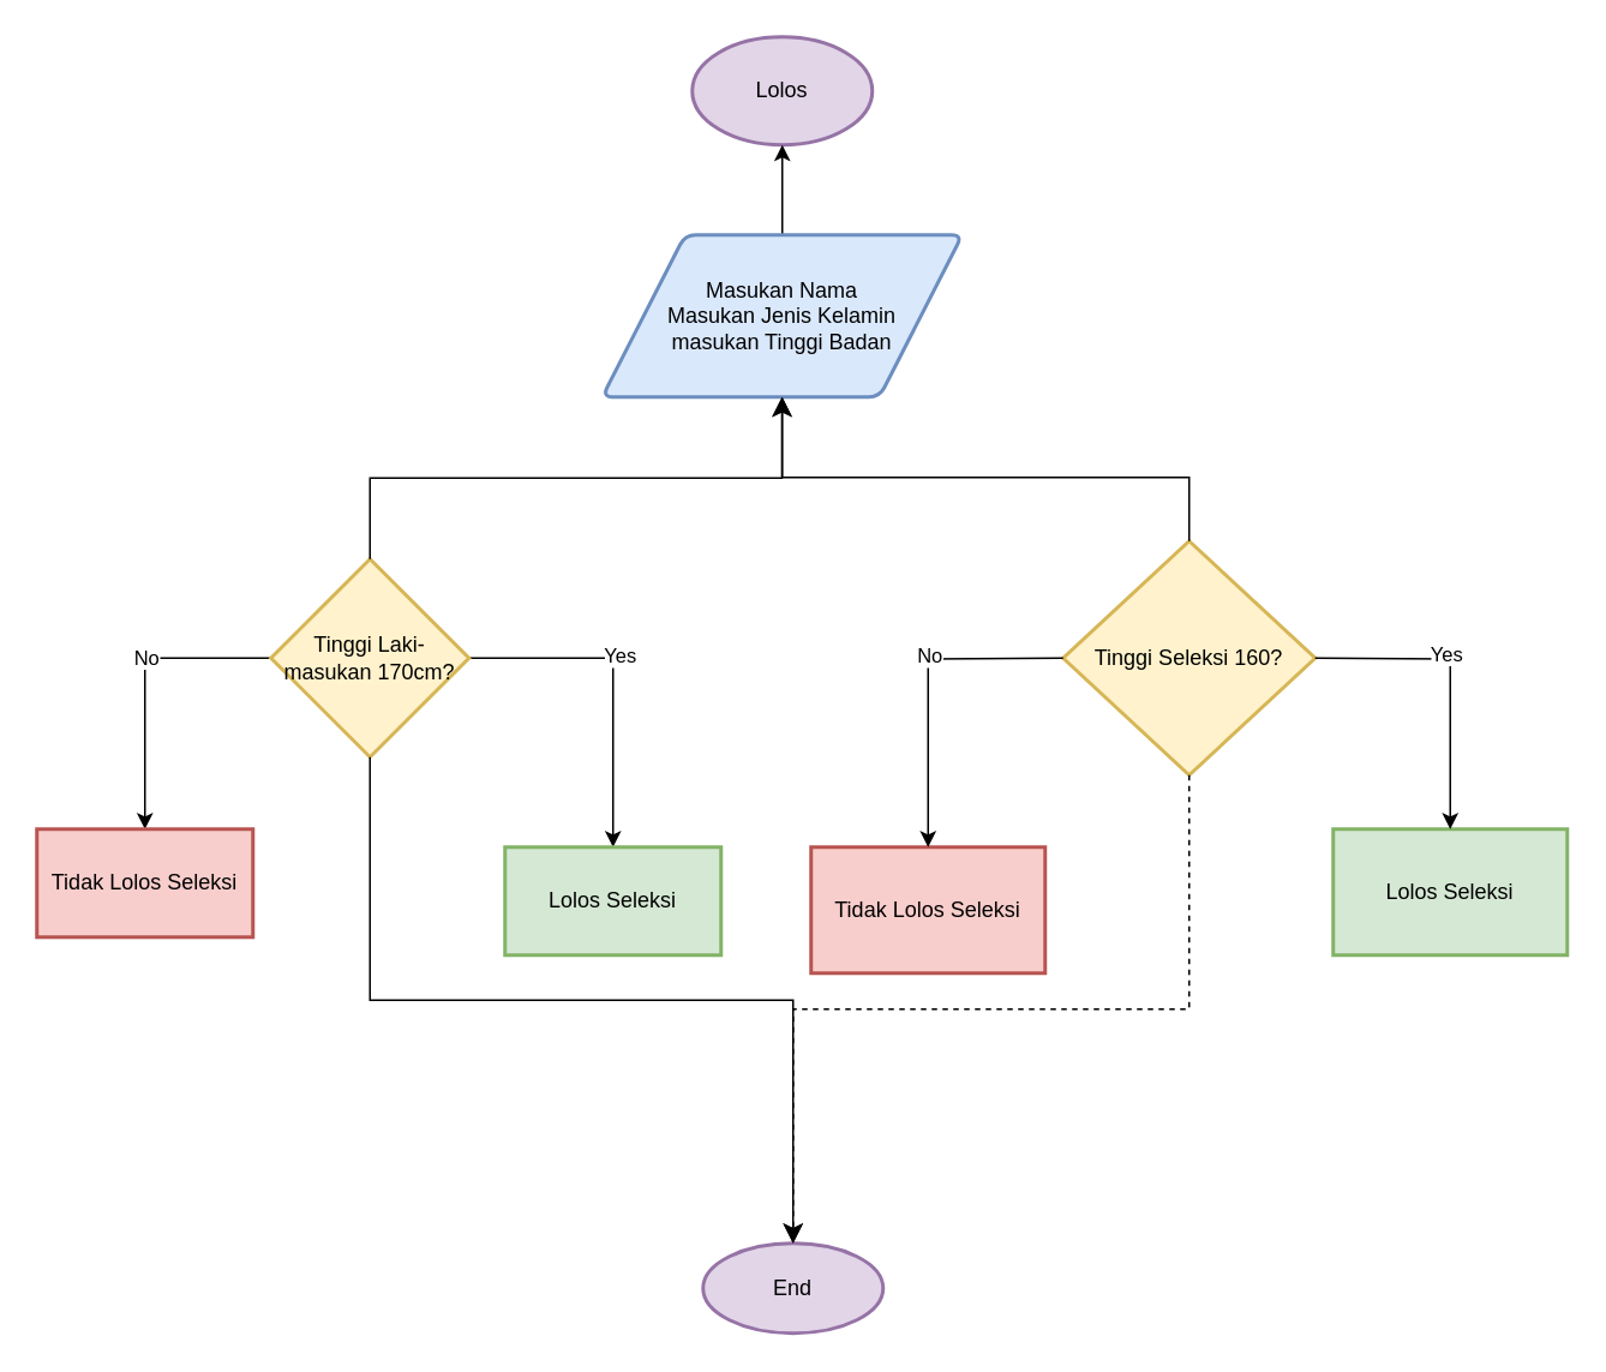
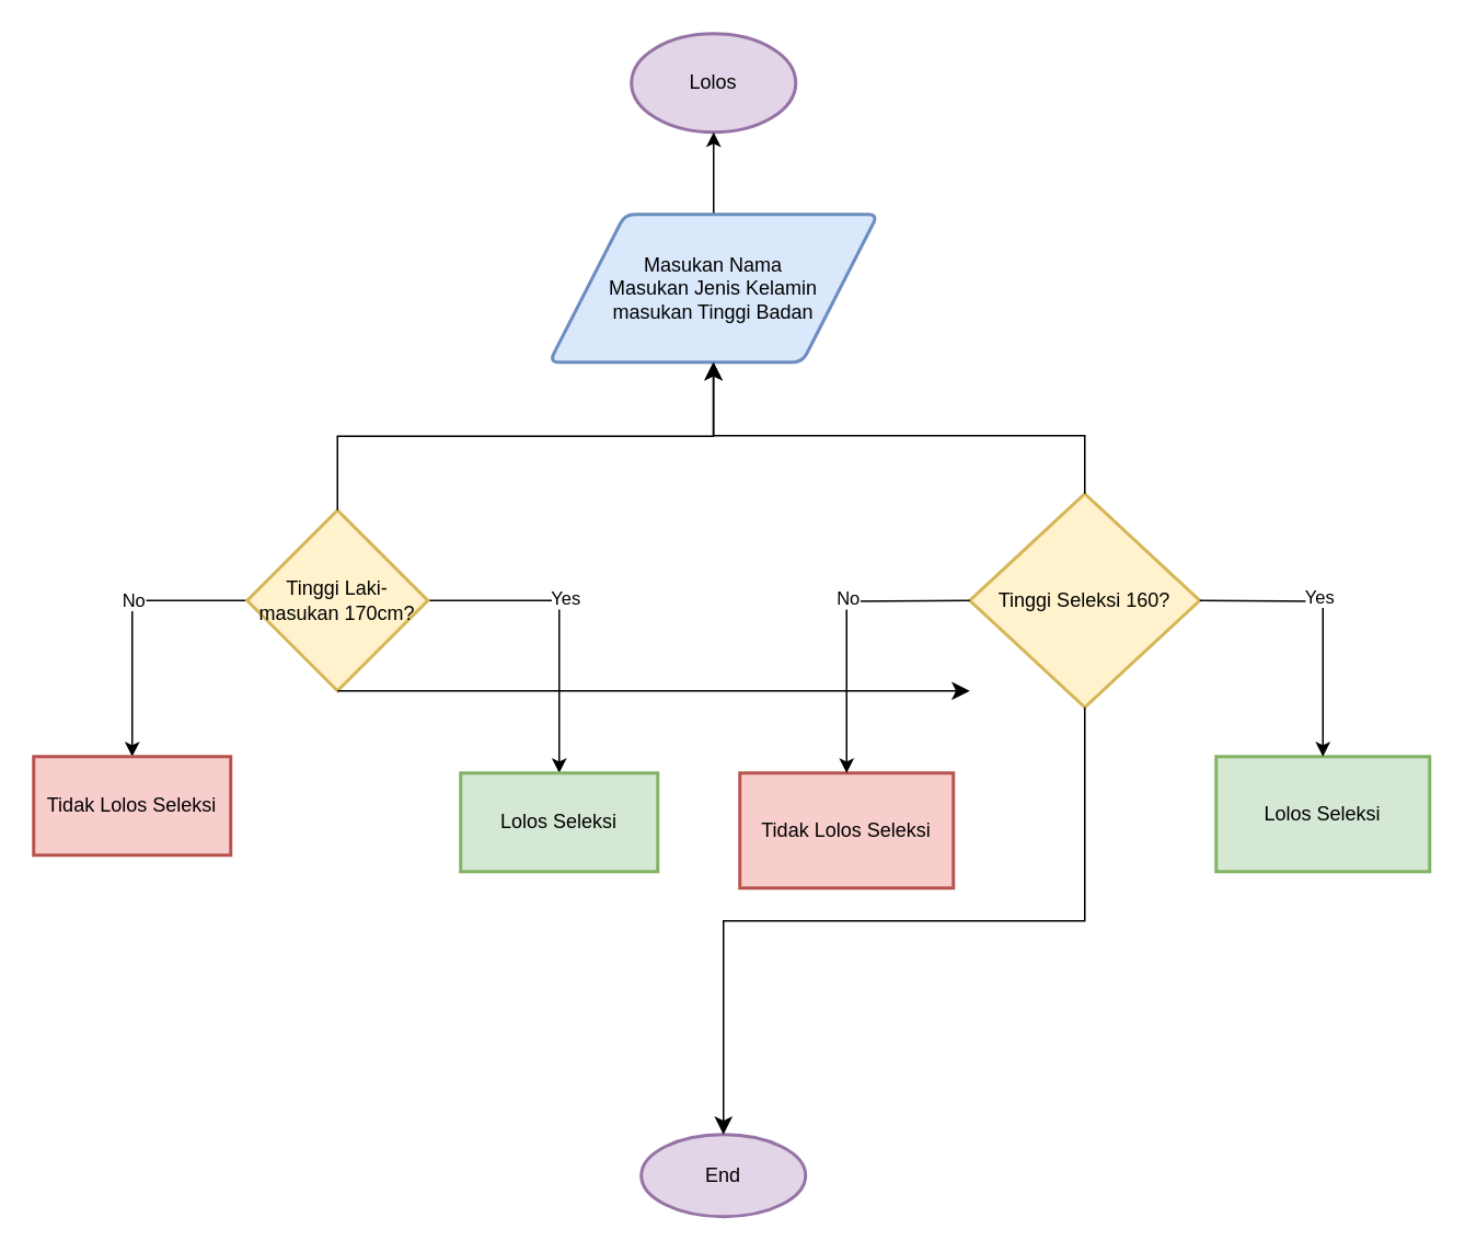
  <mxCell id="0" />
  <mxCell id="1" parent="0" />
  <mxCell id="2" value="Lolos" style="strokeWidth=2;html=1;shape=mxgraph.flowchart.start_1;whiteSpace=wrap;fillColor=#e1d5e7;strokeColor=#9673a6;" vertex="1" parent="1"><mxGeometry x="384" y="20" width="100" height="60" as="geometry" /></mxCell>
  <mxCell id="3" value="" style="edgeStyle=orthogonalEdgeStyle;rounded=0;orthogonalLoop=1;jettySize=auto;html=1;" edge="1" parent="1" source="4" target="2"><mxGeometry relative="1" as="geometry" /></mxCell>
  <mxCell id="4" value="Masukan Nama&lt;div&gt;Masukan Jenis Kelamin&lt;/div&gt;&lt;div&gt;masukan Tinggi Badan&lt;/div&gt;" style="shape=parallelogram;html=1;strokeWidth=2;perimeter=parallelogramPerimeter;whiteSpace=wrap;rounded=1;arcSize=12;size=0.23;fillColor=#dae8fc;strokeColor=#6c8ebf;" vertex="1" parent="1"><mxGeometry x="334" y="130" width="200" height="90" as="geometry" /></mxCell>
  <mxCell id="5" value="" style="edgeStyle=orthogonalEdgeStyle;rounded=0;orthogonalLoop=1;jettySize=auto;html=1;" edge="1" parent="1" source="9" target="11"><mxGeometry relative="1" as="geometry" /></mxCell>
  <mxCell id="6" value="Yes" style="edgeLabel;html=1;align=center;verticalAlign=middle;resizable=0;points=[];" vertex="1" connectable="0" parent="5"><mxGeometry x="-0.135" y="4" relative="1" as="geometry"><mxPoint x="-1" y="-2" as="offset" /></mxGeometry></mxCell>
  <mxCell id="7" value="" style="edgeStyle=orthogonalEdgeStyle;rounded=0;orthogonalLoop=1;jettySize=auto;html=1;" edge="1" parent="1" source="9" target="12"><mxGeometry relative="1" as="geometry" /></mxCell>
  <mxCell id="8" value="No" style="edgeLabel;html=1;align=center;verticalAlign=middle;resizable=0;points=[];" vertex="1" connectable="0" parent="7"><mxGeometry x="-0.157" y="-1" relative="1" as="geometry"><mxPoint x="1" y="-1" as="offset" /></mxGeometry></mxCell>
  <mxCell id="9" value="Tinggi Laki-masukan 170cm?" style="strokeWidth=2;html=1;shape=mxgraph.flowchart.decision;whiteSpace=wrap;fillColor=#fff2cc;strokeColor=#d6b656;" vertex="1" parent="1"><mxGeometry x="150" y="310" width="110" height="110" as="geometry" /></mxCell>
  <mxCell id="10" value="Tinggi Seleksi 160?" style="strokeWidth=2;html=1;shape=mxgraph.flowchart.decision;whiteSpace=wrap;fillColor=#fff2cc;strokeColor=#d6b656;" vertex="1" parent="1"><mxGeometry x="590" y="300" width="140" height="130" as="geometry" /></mxCell>
  <mxCell id="11" value="Lolos Seleksi" style="whiteSpace=wrap;html=1;strokeWidth=2;fillColor=#d5e8d4;strokeColor=#82b366;" vertex="1" parent="1"><mxGeometry x="280" y="470" width="120" height="60" as="geometry" /></mxCell>
  <mxCell id="12" value="Tidak Lolos Seleksi" style="whiteSpace=wrap;html=1;strokeWidth=2;fillColor=#f8cecc;strokeColor=#b85450;" vertex="1" parent="1"><mxGeometry y="460" width="120" height="60" as="geometry" x="20" /></mxCell>
  <mxCell id="13" value="Lolos Seleksi" style="whiteSpace=wrap;html=1;strokeWidth=2;fillColor=#d5e8d4;strokeColor=#82b366;" vertex="1" parent="1"><mxGeometry x="740" y="460" width="130" height="70" as="geometry" /></mxCell>
  <mxCell id="14" value="Tidak Lolos Seleksi" style="whiteSpace=wrap;html=1;strokeWidth=2;fillColor=#f8cecc;strokeColor=#b85450;" vertex="1" parent="1"><mxGeometry x="450" y="470" width="130" height="70" as="geometry" /></mxCell>
  <mxCell id="15" value="" style="edgeStyle=orthogonalEdgeStyle;rounded=0;orthogonalLoop=1;jettySize=auto;html=1;entryX=0.5;entryY=0;entryDx=0;entryDy=0;" edge="1" parent="1" target="13"><mxGeometry relative="1" as="geometry"><mxPoint x="730" y="365" as="sourcePoint" /><mxPoint x="810" y="450" as="targetPoint" /></mxGeometry></mxCell>
  <mxCell id="16" value="Yes" style="edgeLabel;html=1;align=center;verticalAlign=middle;resizable=0;points=[];" vertex="1" connectable="0" parent="15"><mxGeometry x="-0.152" y="3" relative="1" as="geometry"><mxPoint as="offset" /></mxGeometry></mxCell>
  <mxCell id="17" value="" style="edgeStyle=orthogonalEdgeStyle;rounded=0;orthogonalLoop=1;jettySize=auto;html=1;entryX=0.5;entryY=0;entryDx=0;entryDy=0;" edge="1" parent="1" target="14"><mxGeometry relative="1" as="geometry"><mxPoint x="590" y="365" as="sourcePoint" /><mxPoint x="520" y="460" as="targetPoint" /></mxGeometry></mxCell>
  <mxCell id="18" value="No" style="edgeLabel;html=1;align=center;verticalAlign=middle;resizable=0;points=[];" vertex="1" connectable="0" parent="17"><mxGeometry x="-0.164" y="-1" relative="1" as="geometry"><mxPoint x="1" y="-2" as="offset" /></mxGeometry></mxCell>
  <mxCell id="19" value="" style="edgeStyle=elbowEdgeStyle;elbow=vertical;endArrow=classic;html=1;curved=0;rounded=0;endSize=8;startSize=8;entryX=0.424;entryY=1.046;entryDx=0;entryDy=0;entryPerimeter=0;exitX=0.5;exitY=0;exitDx=0;exitDy=0;exitPerimeter=0;" edge="1" parent="1" source="9"><mxGeometry width="50" height="50" relative="1" as="geometry"><mxPoint x="220" y="305.86" as="sourcePoint" /><mxPoint x="433.8" y="220" as="targetPoint" /></mxGeometry></mxCell>
  <mxCell id="20" value="" style="edgeStyle=elbowEdgeStyle;elbow=vertical;endArrow=classic;html=1;curved=0;rounded=0;endSize=8;startSize=8;entryX=0.441;entryY=1.059;entryDx=0;entryDy=0;entryPerimeter=0;exitX=0.5;exitY=0;exitDx=0;exitDy=0;exitPerimeter=0;" edge="1" parent="1" source="10"><mxGeometry width="50" height="50" relative="1" as="geometry"><mxPoint x="671.8" y="294.69" as="sourcePoint" /><mxPoint x="434" y="220" as="targetPoint" /><Array as="points"><mxPoint x="551.8" y="264.69" /></Array></mxGeometry></mxCell>
  <mxCell id="21" value="End" style="strokeWidth=2;html=1;shape=mxgraph.flowchart.start_1;whiteSpace=wrap;fillColor=#e1d5e7;strokeColor=#9673a6;" vertex="1" parent="1"><mxGeometry x="390" y="690" width="100" height="50" as="geometry" /></mxCell>
- <mxCell id="22" value="" style="edgeStyle=elbowEdgeStyle;elbow=vertical;endArrow=classic;html=1;curved=0;rounded=0;endSize=8;startSize=8;exitX=0.5;exitY=1;exitDx=0;exitDy=0;exitPerimeter=0;entryX=0.5;entryY=0;entryDx=0;entryDy=0;entryPerimeter=0;" edge="1" parent="1" source="9" target="21"><mxGeometry width="50" height="50" relative="1" as="geometry"><mxPoint x="380" y="670" as="sourcePoint" /><mxPoint x="430" y="620" as="targetPoint" /></mxGeometry></mxCell>
- <mxCell id="23" value="" style="edgeStyle=elbowEdgeStyle;elbow=vertical;endArrow=classic;html=1;curved=0;rounded=0;endSize=8;startSize=8;exitX=0.5;exitY=1;exitDx=0;exitDy=0;exitPerimeter=0;entryX=0.5;entryY=0;entryDx=0;entryDy=0;entryPerimeter=0;dashed=1;" edge="1" parent="1" source="10" target="21"><mxGeometry width="50" height="50" relative="1" as="geometry"><mxPoint x="380" y="670" as="sourcePoint" /><mxPoint x="430" y="620" as="targetPoint" /></mxGeometry></mxCell>
+ <mxCell id="22" value="" style="edgeStyle=elbowEdgeStyle;elbow=vertical;endArrow=classic;html=1;curved=0;rounded=0;endSize=8;startSize=8;exitX=0.5;exitY=1;exitDx=0;exitDy=0;exitPerimeter=0;" edge="1" parent="1" source="9" target="10"><mxGeometry width="50" height="50" relative="1" as="geometry"><mxPoint x="380" y="670" as="sourcePoint" /><mxPoint x="430" y="620" as="targetPoint" /></mxGeometry></mxCell>
+ <mxCell id="23" value="" style="edgeStyle=elbowEdgeStyle;elbow=vertical;endArrow=classic;html=1;curved=0;rounded=0;endSize=8;startSize=8;exitX=0.5;exitY=1;exitDx=0;exitDy=0;exitPerimeter=0;entryX=0.5;entryY=0;entryDx=0;entryDy=0;entryPerimeter=0;" edge="1" parent="1" source="10" target="21"><mxGeometry width="50" height="50" relative="1" as="geometry"><mxPoint x="380" y="670" as="sourcePoint" /><mxPoint x="430" y="620" as="targetPoint" /></mxGeometry></mxCell>
